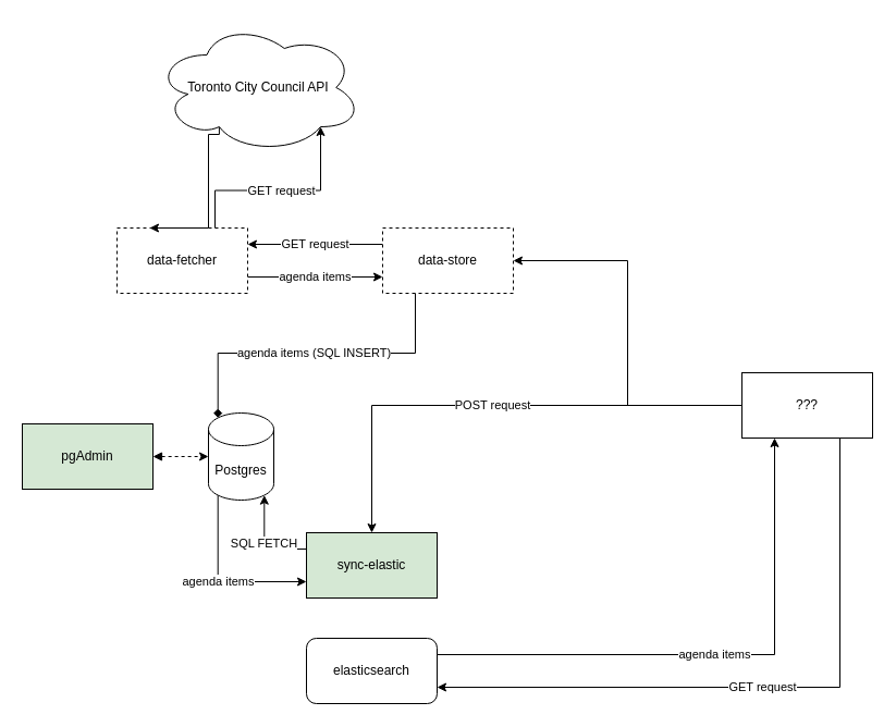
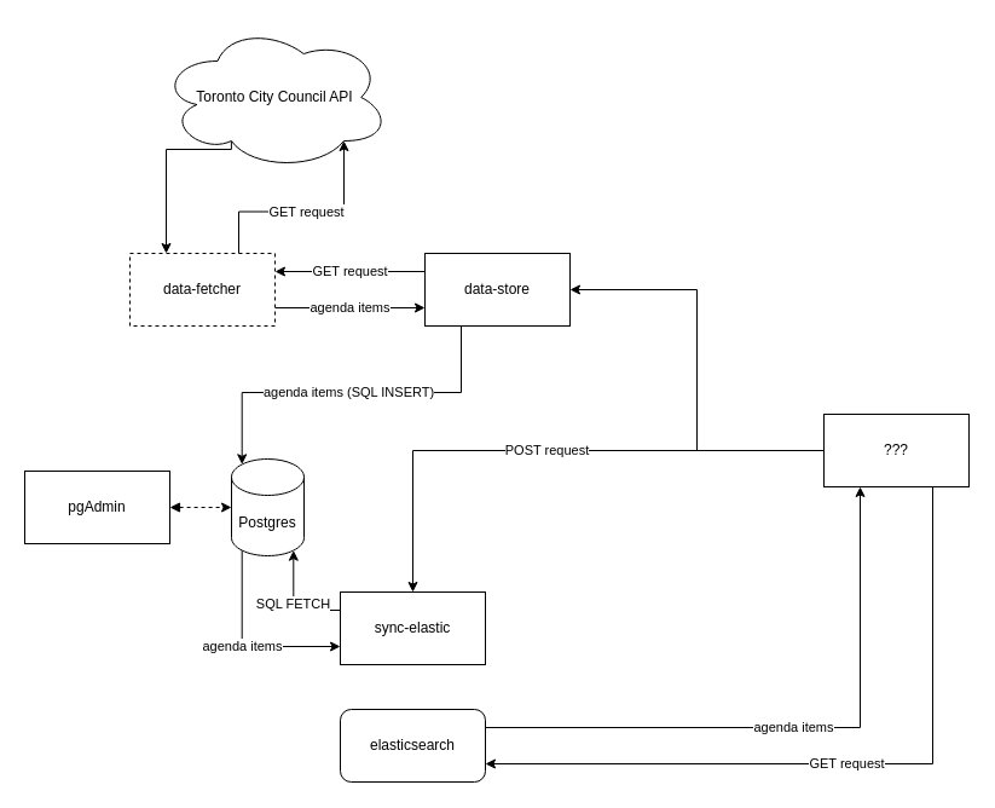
  <mxCell id="0" />
  <mxCell id="1" parent="0" />
- <mxCell id="2" value="sync-elastic" style="rounded=0;whiteSpace=wrap;html=1;fillColor=#d5e8d4;" parent="1" vertex="1"><mxGeometry x="281" y="489" width="120" height="60" as="geometry" /></mxCell>
+ <mxCell id="2" value="sync-elastic" style="rounded=0;whiteSpace=wrap;html=1;" parent="1" vertex="1"><mxGeometry x="281" y="489" width="120" height="60" as="geometry" /></mxCell>
  <mxCell id="3" value="agenda items" style="edgeStyle=orthogonalEdgeStyle;rounded=0;orthogonalLoop=1;jettySize=auto;html=1;exitX=1;exitY=0.75;exitDx=0;exitDy=0;entryX=0;entryY=0.75;entryDx=0;entryDy=0;" parent="1" source="4" target="6" edge="1"><mxGeometry relative="1" as="geometry" /></mxCell>
  <mxCell id="4" value="data-fetcher" style="rounded=0;whiteSpace=wrap;html=1;dashed=1;" parent="1" vertex="1"><mxGeometry x="107" y="209" width="120" height="60" as="geometry" /></mxCell>
  <mxCell id="5" value="GET request" style="edgeStyle=orthogonalEdgeStyle;rounded=0;orthogonalLoop=1;jettySize=auto;html=1;exitX=0;exitY=0.25;exitDx=0;exitDy=0;entryX=1;entryY=0.25;entryDx=0;entryDy=0;" parent="1" source="6" target="4" edge="1"><mxGeometry relative="1" as="geometry" /></mxCell>
- <mxCell id="6" value="data-store" style="rounded=0;whiteSpace=wrap;html=1;dashed=1;" parent="1" vertex="1"><mxGeometry x="351" y="209" width="120" height="60" as="geometry" /></mxCell>
+ <mxCell id="6" value="data-store" style="rounded=0;whiteSpace=wrap;html=1;" parent="1" vertex="1"><mxGeometry x="351" y="209" width="120" height="60" as="geometry" /></mxCell>
  <mxCell id="7" value="GET request" style="edgeStyle=orthogonalEdgeStyle;rounded=0;orthogonalLoop=1;jettySize=auto;html=1;exitX=0.75;exitY=1;exitDx=0;exitDy=0;entryX=1;entryY=0.75;entryDx=0;entryDy=0;" parent="1" source="17" target="13" edge="1"><mxGeometry relative="1" as="geometry"><mxPoint x="502" y="631" as="sourcePoint" /></mxGeometry></mxCell>
  <mxCell id="8" style="edgeStyle=orthogonalEdgeStyle;rounded=0;orthogonalLoop=1;jettySize=auto;html=1;exitX=1;exitY=0.5;exitDx=0;exitDy=0;startArrow=block;startFill=1;dashed=1;" parent="1" source="9" target="11" edge="1"><mxGeometry relative="1" as="geometry" /></mxCell>
- <mxCell id="9" value="pgAdmin" style="rounded=0;whiteSpace=wrap;html=1;fillColor=#d5e8d4;" parent="1" vertex="1"><mxGeometry x="20" y="389" width="120" height="60" as="geometry" /></mxCell>
+ <mxCell id="9" value="pgAdmin" style="rounded=0;whiteSpace=wrap;html=1;" parent="1" vertex="1"><mxGeometry x="20" y="389" width="120" height="60" as="geometry" /></mxCell>
  <mxCell id="10" value="agenda items" style="edgeStyle=orthogonalEdgeStyle;rounded=0;orthogonalLoop=1;jettySize=auto;html=1;exitX=0.145;exitY=1;exitDx=0;exitDy=-4.35;exitPerimeter=0;entryX=0;entryY=0.75;entryDx=0;entryDy=0;" parent="1" source="11" target="2" edge="1"><mxGeometry relative="1" as="geometry"><Array as="points"><mxPoint x="200" y="534" /></Array></mxGeometry></mxCell>
  <mxCell id="11" value="Postgres" style="shape=cylinder3;whiteSpace=wrap;html=1;boundedLbl=1;backgroundOutline=1;size=15;" parent="1" vertex="1"><mxGeometry x="191" y="379" width="60" height="80" as="geometry" /></mxCell>
  <mxCell id="12" value="agenda items" style="edgeStyle=orthogonalEdgeStyle;rounded=0;orthogonalLoop=1;jettySize=auto;html=1;exitX=1;exitY=0.25;exitDx=0;exitDy=0;entryX=0.25;entryY=1;entryDx=0;entryDy=0;" parent="1" source="13" target="17" edge="1"><mxGeometry relative="1" as="geometry"><mxPoint x="502" y="601" as="targetPoint" /></mxGeometry></mxCell>
  <mxCell id="13" value="elasticsearch" style="whiteSpace=wrap;html=1;rounded=1;" parent="1" vertex="1"><mxGeometry x="281" y="586" width="120" height="60" as="geometry" /></mxCell>
  <mxCell id="14" value="SQL FETCH" style="edgeStyle=orthogonalEdgeStyle;rounded=0;orthogonalLoop=1;jettySize=auto;html=1;exitX=0;exitY=0.25;exitDx=0;exitDy=0;entryX=0.855;entryY=1;entryDx=0;entryDy=-4.35;entryPerimeter=0;" parent="1" source="2" target="11" edge="1"><mxGeometry relative="1" as="geometry" /></mxCell>
  <mxCell id="15" value="POST request" style="edgeStyle=orthogonalEdgeStyle;rounded=0;orthogonalLoop=1;jettySize=auto;html=1;exitX=0;exitY=0.5;exitDx=0;exitDy=0;entryX=0.5;entryY=0;entryDx=0;entryDy=0;" parent="1" source="17" target="2" edge="1"><mxGeometry relative="1" as="geometry" /></mxCell>
  <mxCell id="16" style="edgeStyle=orthogonalEdgeStyle;rounded=0;orthogonalLoop=1;jettySize=auto;html=1;exitX=0;exitY=0.5;exitDx=0;exitDy=0;entryX=1;entryY=0.5;entryDx=0;entryDy=0;" parent="1" source="17" target="6" edge="1"><mxGeometry relative="1" as="geometry" /></mxCell>
  <mxCell id="17" value="???" style="rounded=0;whiteSpace=wrap;html=1;" parent="1" vertex="1"><mxGeometry x="681" y="342" width="120" height="60" as="geometry" /></mxCell>
  <mxCell id="18" style="edgeStyle=orthogonalEdgeStyle;rounded=0;orthogonalLoop=1;jettySize=auto;html=1;exitX=0.31;exitY=0.8;exitDx=0;exitDy=0;exitPerimeter=0;entryX=0.25;entryY=0;entryDx=0;entryDy=0;" parent="1" source="19" target="4" edge="1"><mxGeometry relative="1" as="geometry"><Array as="points"><mxPoint x="191" y="123" /></Array></mxGeometry></mxCell>
- <mxCell id="19" value="Toronto City Council API" style="ellipse;shape=cloud;whiteSpace=wrap;html=1;" parent="1" vertex="1"><mxGeometry x="142" y="20" width="190" height="120" as="geometry" /></mxCell>
+ <mxCell id="19" value="Toronto City Council API" style="ellipse;shape=cloud;whiteSpace=wrap;html=1;" parent="1" vertex="1"><mxGeometry x="132" y="20" width="190" height="120" as="geometry" /></mxCell>
  <mxCell id="20" value="GET request" style="edgeStyle=orthogonalEdgeStyle;rounded=0;orthogonalLoop=1;jettySize=auto;html=1;exitX=0.75;exitY=0;exitDx=0;exitDy=0;entryX=0.8;entryY=0.8;entryDx=0;entryDy=0;entryPerimeter=0;" parent="1" source="4" target="19" edge="1"><mxGeometry relative="1" as="geometry" /></mxCell>
- <mxCell id="21" value="agenda items (SQL INSERT)" style="edgeStyle=orthogonalEdgeStyle;rounded=0;orthogonalLoop=1;jettySize=auto;html=1;exitX=0.25;exitY=1;exitDx=0;exitDy=0;entryX=0.145;entryY=0;entryDx=0;entryDy=4.35;entryPerimeter=0;endArrow=diamond;" parent="1" source="6" target="11" edge="1"><mxGeometry relative="1" as="geometry" /></mxCell>
+ <mxCell id="21" value="agenda items (SQL INSERT)" style="edgeStyle=orthogonalEdgeStyle;rounded=0;orthogonalLoop=1;jettySize=auto;html=1;exitX=0.25;exitY=1;exitDx=0;exitDy=0;entryX=0.145;entryY=0;entryDx=0;entryDy=4.35;entryPerimeter=0;" parent="1" source="6" target="11" edge="1"><mxGeometry relative="1" as="geometry" /></mxCell>
